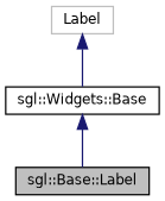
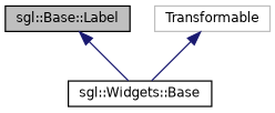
  digraph {
    node [color=black fillcolor=white fontname=Helvetica fontsize=10 shape=record style=filled]
    edge [color=midnightblue dir=back fontname=Helvetica fontsize=10 labelfontname=Helvetica labelfontsize=10 style=solid]
    n1 [fillcolor=grey75 fontcolor=black height=0.2 label="sgl::Base::Label" width=0.4]
    n2 [height=0.2 label="sgl::Widgets::Base" width=0.4]
-   n3 [color=grey75 height=0.2 label=Label width=0.4]
-   n2 -> n1
+   n3 [color=grey75 height=0.2 label=Transformable width=0.4]
+   n1 -> n2
    n3 -> n2
  }
